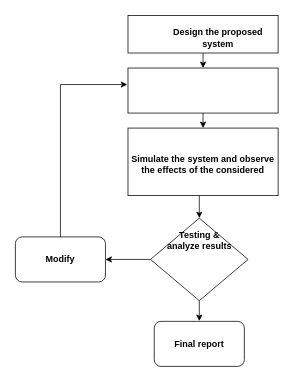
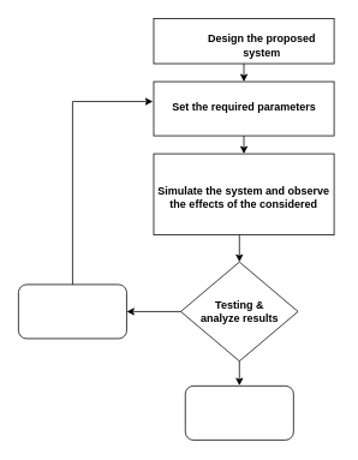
  <mxCell id="0" />
  <mxCell id="1" parent="0" />
  <mxCell id="2" value="" style="rounded=0;whiteSpace=wrap;html=1;" vertex="1" parent="1"><mxGeometry x="170" y="20" width="200" height="50" as="geometry" /></mxCell>
  <mxCell id="3" value="&lt;b&gt;Design the proposed system&lt;/b&gt;" style="text;html=1;strokeColor=none;fillColor=none;align=center;verticalAlign=middle;whiteSpace=wrap;rounded=0;" vertex="1" parent="1"><mxGeometry x="220" y="35" width="140" height="30" as="geometry" /></mxCell>
  <mxCell id="4" value="" style="rounded=0;whiteSpace=wrap;html=1;" vertex="1" parent="1"><mxGeometry x="170" y="90" width="200" height="60" as="geometry" /></mxCell>
+ <mxCell id="5" value="&lt;b&gt;Set the required parameters&lt;/b&gt;" style="text;html=1;strokeColor=none;fillColor=none;align=center;verticalAlign=middle;whiteSpace=wrap;rounded=0;" vertex="1" parent="1"><mxGeometry x="187.5" y="105" width="165" height="25" as="geometry" /></mxCell>
  <mxCell id="6" value="" style="rounded=0;whiteSpace=wrap;html=1;" vertex="1" parent="1"><mxGeometry x="170" y="170" width="200" height="90" as="geometry" /></mxCell>
  <mxCell id="7" value="&lt;span id=&quot;docs-internal-guid-4629bc0c-7fff-6241-e934-ca374c48ebd9&quot;&gt;&lt;p style=&quot;line-height: 1.2; margin-top: 0pt; margin-bottom: 0pt;&quot; dir=&quot;ltr&quot;&gt;&lt;span style=&quot;background-color: transparent; font-weight: 700; font-variant-numeric: normal; font-variant-east-asian: normal; vertical-align: baseline;&quot;&gt;&lt;font style=&quot;font-size: 12px;&quot;&gt;Simulate the system and observe the effects of the considered&lt;/font&gt;&lt;/span&gt;&lt;/p&gt;&lt;div&gt;&lt;span style=&quot;font-size: 24pt; font-family: &amp;quot;Times New Roman&amp;quot;; background-color: transparent; font-weight: 700; font-variant-numeric: normal; font-variant-east-asian: normal; vertical-align: baseline;&quot;&gt;&lt;br&gt;&lt;/span&gt;&lt;/div&gt;&lt;/span&gt;" style="text;html=1;strokeColor=none;fillColor=none;align=center;verticalAlign=middle;whiteSpace=wrap;rounded=0;" vertex="1" parent="1"><mxGeometry x="165" y="210" width="210" height="55" as="geometry" /></mxCell>
  <mxCell id="8" value="" style="rhombus;whiteSpace=wrap;html=1;fontFamily=Helvetica;fontSize=12;" vertex="1" parent="1"><mxGeometry x="200" y="290" width="130" height="110" as="geometry" /></mxCell>
- <mxCell id="9" value="&lt;b&gt;Testing &amp;amp; analyze results&lt;/b&gt;" style="text;html=1;strokeColor=none;fillColor=none;align=center;verticalAlign=middle;whiteSpace=wrap;rounded=0;fontFamily=Helvetica;fontSize=12;" vertex="1" parent="1"><mxGeometry x="217.5" y="305" width="95" height="30" as="geometry" /></mxCell>
+ <mxCell id="9" value="&lt;b&gt;Testing &amp;amp; analyze results&lt;/b&gt;" style="text;html=1;strokeColor=none;fillColor=none;align=center;verticalAlign=middle;whiteSpace=wrap;rounded=0;fontFamily=Helvetica;fontSize=12;" vertex="1" parent="1"><mxGeometry x="217.5" y="330" width="95" height="30" as="geometry" /></mxCell>
  <mxCell id="10" value="" style="rounded=1;whiteSpace=wrap;html=1;fontFamily=Helvetica;fontSize=12;" vertex="1" parent="1"><mxGeometry x="205" y="427.5" width="120" height="60" as="geometry" /></mxCell>
- <mxCell id="11" value="&lt;b&gt;Final report&lt;/b&gt;" style="text;html=1;strokeColor=none;fillColor=none;align=center;verticalAlign=middle;whiteSpace=wrap;rounded=0;fontFamily=Helvetica;fontSize=12;" vertex="1" parent="1"><mxGeometry x="230" y="445" width="70" height="25" as="geometry" /></mxCell>
  <mxCell id="12" value="" style="rounded=1;whiteSpace=wrap;html=1;fontFamily=Helvetica;fontSize=12;" vertex="1" parent="1"><mxGeometry x="20" y="315" width="120" height="60" as="geometry" /></mxCell>
- <mxCell id="13" value="&lt;b&gt;Modify&lt;/b&gt;" style="text;html=1;strokeColor=none;fillColor=none;align=center;verticalAlign=middle;whiteSpace=wrap;rounded=0;fontFamily=Helvetica;fontSize=12;" vertex="1" parent="1"><mxGeometry x="50" y="330" width="60" height="30" as="geometry" /></mxCell>
  <mxCell id="14" value="" style="endArrow=classic;html=1;rounded=0;fontFamily=Helvetica;fontSize=12;exitX=0.5;exitY=1;exitDx=0;exitDy=0;entryX=0.5;entryY=0;entryDx=0;entryDy=0;" edge="1" parent="1" source="2" target="4"><mxGeometry width="50" height="50" relative="1" as="geometry"><mxPoint x="267" y="237" as="sourcePoint" /><mxPoint x="270" y="96" as="targetPoint" /></mxGeometry></mxCell>
  <mxCell id="15" value="" style="endArrow=classic;html=1;rounded=0;fontFamily=Helvetica;fontSize=12;exitX=0.5;exitY=1;exitDx=0;exitDy=0;" edge="1" parent="1" source="4" target="6"><mxGeometry width="50" height="50" relative="1" as="geometry"><mxPoint x="288" y="80" as="sourcePoint" /><mxPoint x="288" y="101.02" as="targetPoint" /></mxGeometry></mxCell>
  <mxCell id="16" value="" style="endArrow=classic;html=1;rounded=0;fontFamily=Helvetica;fontSize=12;entryX=0.5;entryY=0;entryDx=0;entryDy=0;" edge="1" parent="1" target="8"><mxGeometry width="50" height="50" relative="1" as="geometry"><mxPoint x="265" y="260" as="sourcePoint" /><mxPoint x="317" y="187" as="targetPoint" /></mxGeometry></mxCell>
  <mxCell id="17" value="" style="endArrow=classic;html=1;rounded=0;fontFamily=Helvetica;fontSize=12;exitX=0.5;exitY=1;exitDx=0;exitDy=0;" edge="1" parent="1" source="8"><mxGeometry width="50" height="50" relative="1" as="geometry"><mxPoint x="267" y="337" as="sourcePoint" /><mxPoint x="265" y="427" as="targetPoint" /></mxGeometry></mxCell>
  <mxCell id="18" value="" style="endArrow=classic;html=1;rounded=0;fontFamily=Helvetica;fontSize=12;exitX=0;exitY=0.5;exitDx=0;exitDy=0;" edge="1" parent="1" source="8" target="12"><mxGeometry width="50" height="50" relative="1" as="geometry"><mxPoint x="267" y="337" as="sourcePoint" /><mxPoint x="317" y="287" as="targetPoint" /></mxGeometry></mxCell>
  <mxCell id="19" value="" style="endArrow=classic;html=1;rounded=0;fontFamily=Helvetica;fontSize=12;exitX=0.5;exitY=0;exitDx=0;exitDy=0;" edge="1" parent="1" source="12"><mxGeometry width="50" height="50" relative="1" as="geometry"><mxPoint x="267" y="337" as="sourcePoint" /><mxPoint x="169" y="112" as="targetPoint" /><Array as="points"><mxPoint x="80" y="112" /></Array></mxGeometry></mxCell>
